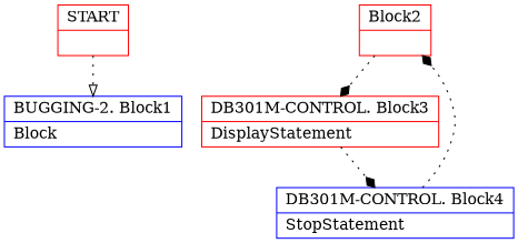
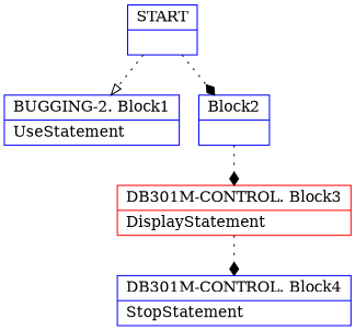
  digraph {
    node [color=blue shape=record]
    edge [arrowhead=diamond arrowtail=empty style=dotted]
-   n1 [color=red label="{START|}"]
-   n2 [label="{BUGGING-2. Block1|Block\l}"]
-   n3 [color=red label="{Block2|}"]
+   n1 [label="{START|}"]
+   n2 [label="{BUGGING-2. Block1|UseStatement\l}"]
+   n3 [label="{Block2|}"]
    n4 [color=red label="{DB301M-CONTROL. Block3|DisplayStatement\l}"]
    n5 [label="{DB301M-CONTROL. Block4|StopStatement\l}"]
    n1 -> n2 [arrowhead=onormal]
-   n5 -> n3
+   n1 -> n3
    n3 -> n4
    n4 -> n5
  }
